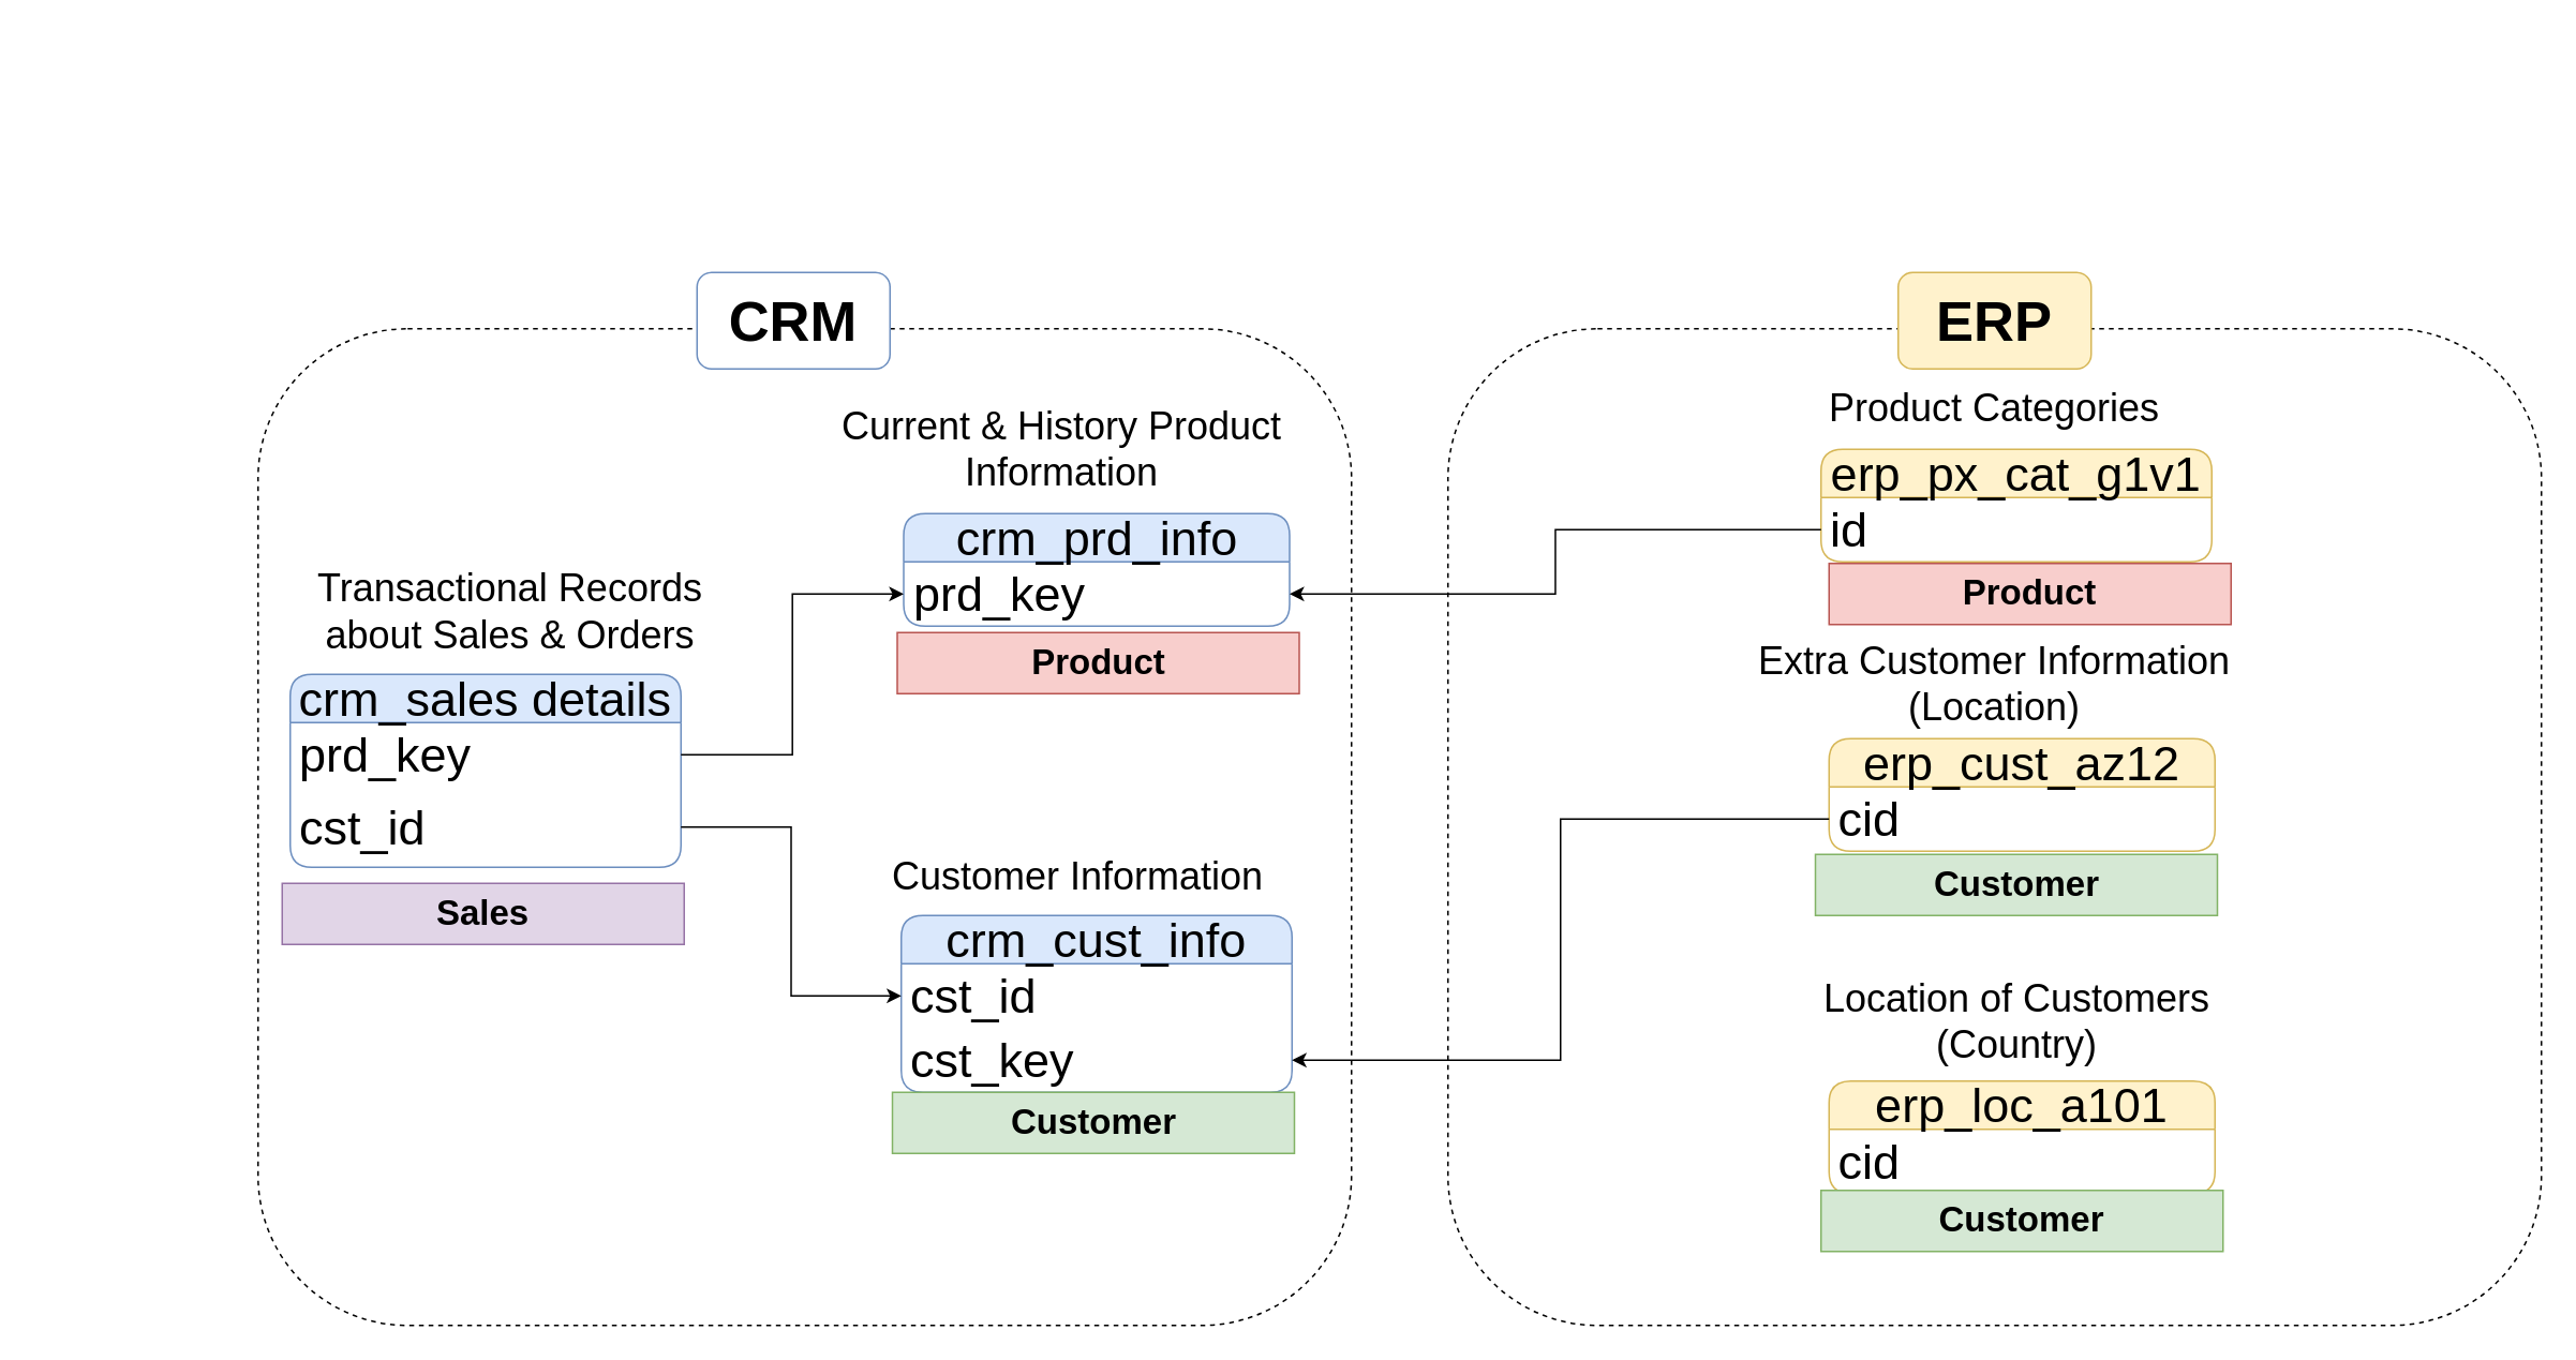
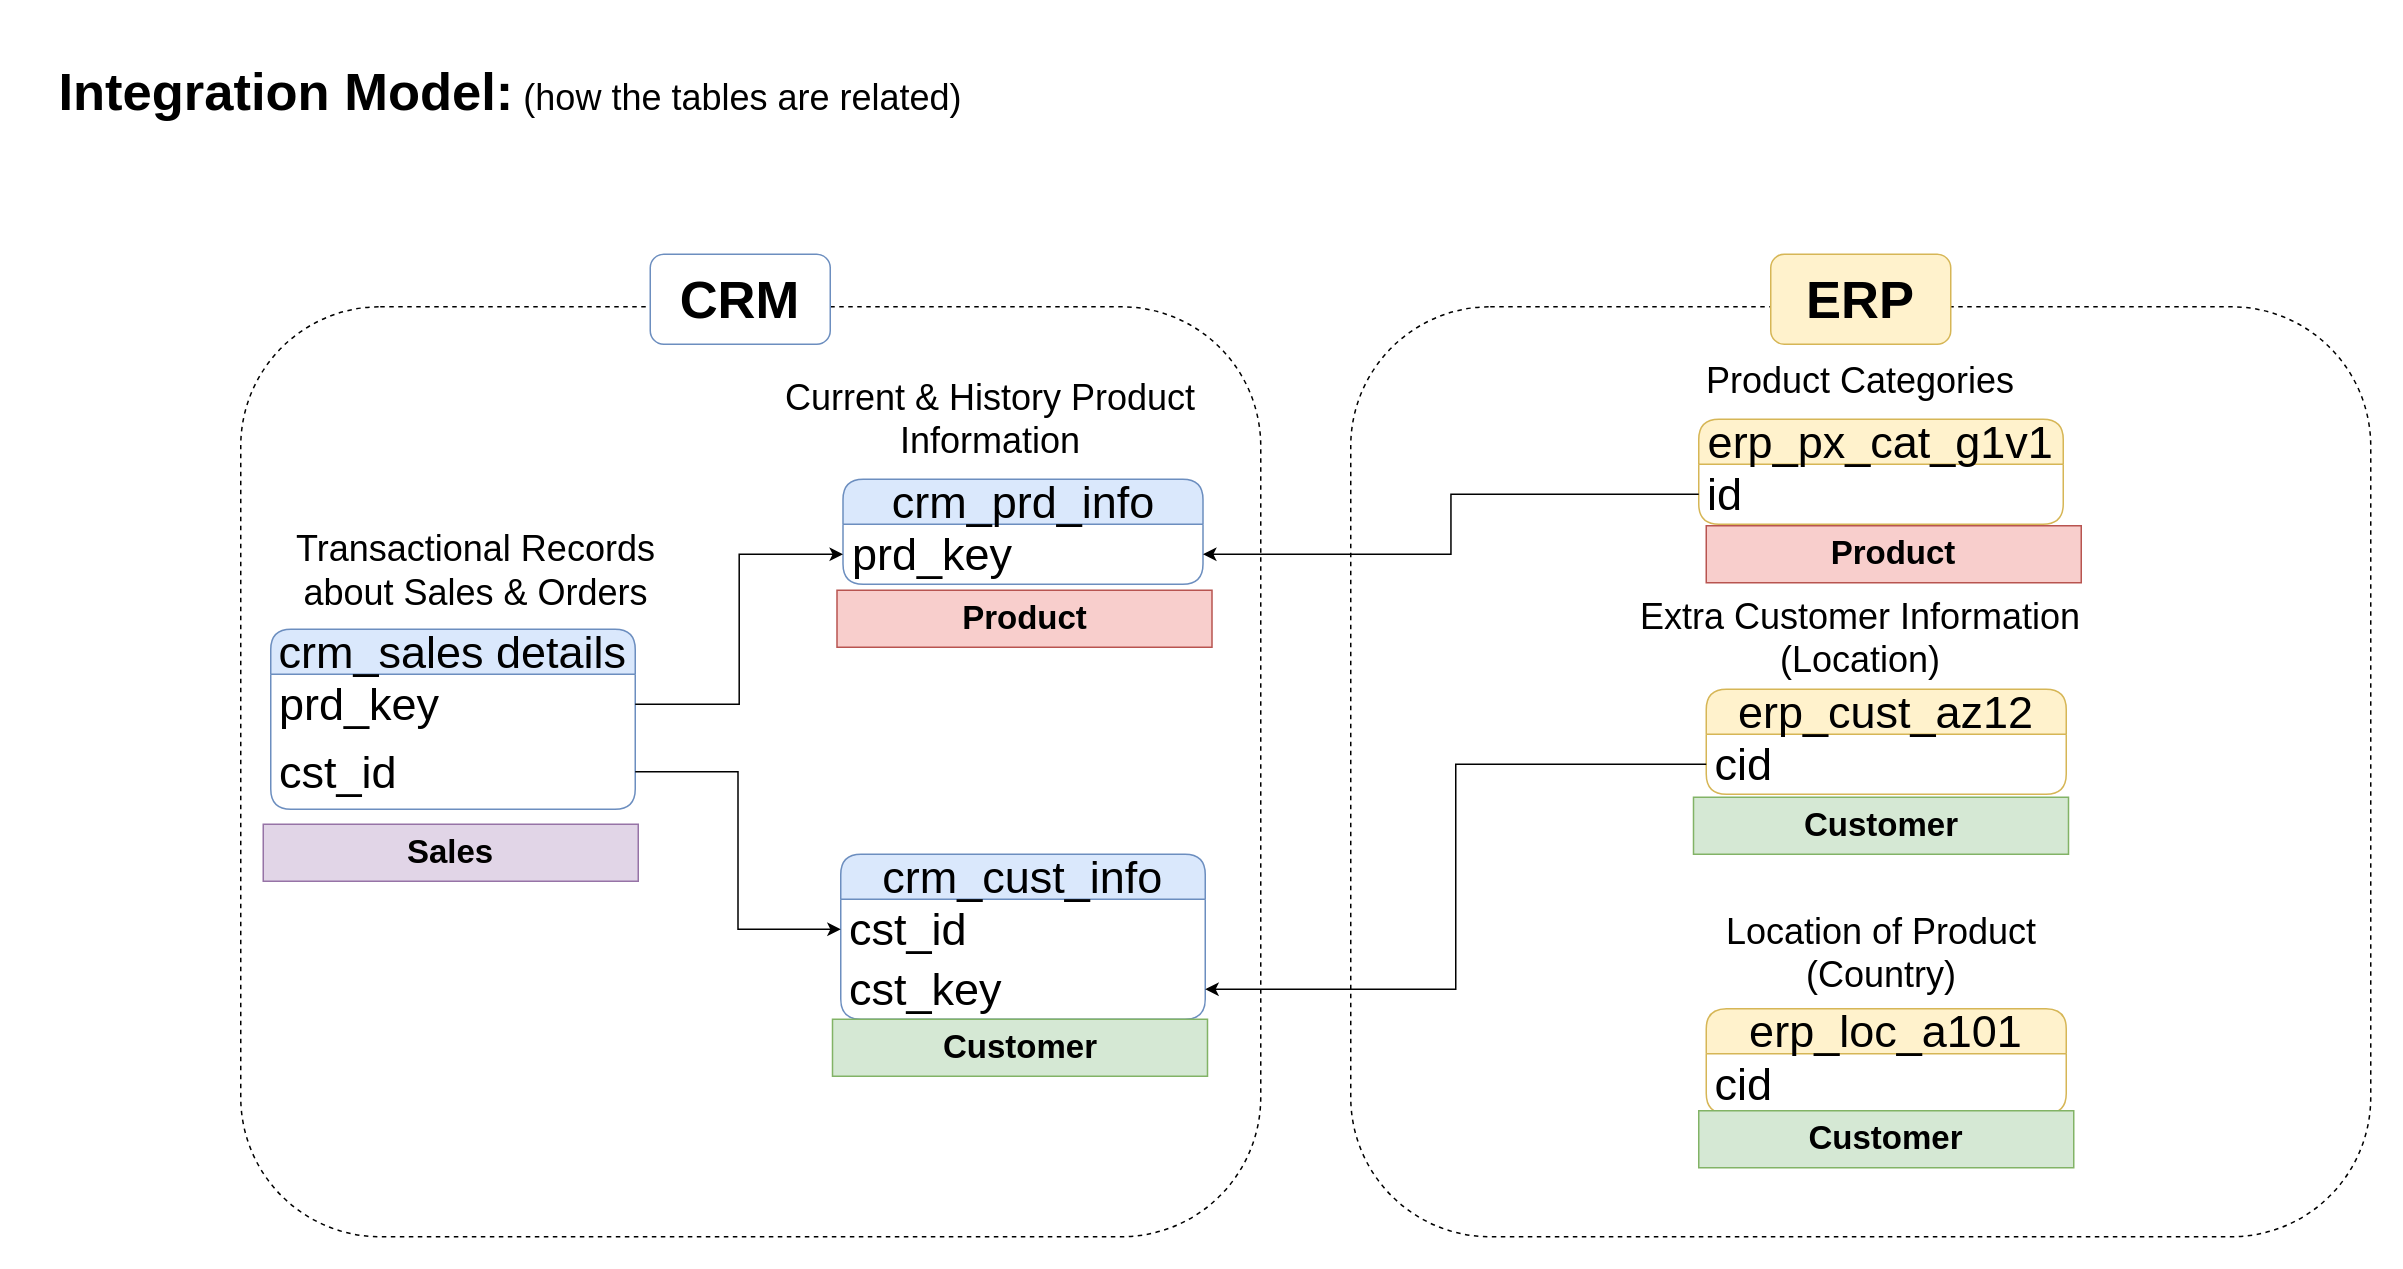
  <mxCell id="0" />
  <mxCell id="1" parent="0" />
  <mxCell id="2" value="crm_cust_info" style="swimlane;fontStyle=0;childLayout=stackLayout;horizontal=1;startSize=30;horizontalStack=0;resizeParent=1;resizeParentMax=0;resizeLast=0;collapsible=1;marginBottom=0;whiteSpace=wrap;html=1;swimlaneFillColor=none;fillColor=#dae8fc;rounded=1;strokeColor=#6c8ebf;fontSize=30;" parent="1" vertex="1"><mxGeometry x="560" y="569" width="243" height="110" as="geometry" /></mxCell>
  <mxCell id="3" value="cst_id" style="text;strokeColor=none;fillColor=none;align=left;verticalAlign=middle;spacingLeft=4;spacingRight=4;overflow=hidden;points=[[0,0.5],[1,0.5]];portConstraint=eastwest;rotatable=0;whiteSpace=wrap;html=1;fontSize=30;" parent="2" vertex="1"><mxGeometry y="30" width="243" height="40" as="geometry" /></mxCell>
  <mxCell id="4" value="cst_key" style="text;strokeColor=none;fillColor=none;align=left;verticalAlign=middle;spacingLeft=4;spacingRight=4;overflow=hidden;points=[[0,0.5],[1,0.5]];portConstraint=eastwest;rotatable=0;whiteSpace=wrap;html=1;fontSize=30;" parent="2" vertex="1"><mxGeometry y="70" width="243" height="40" as="geometry" /></mxCell>
  <mxCell id="5" value="crm_prd_info" style="swimlane;fontStyle=0;childLayout=stackLayout;horizontal=1;startSize=30;horizontalStack=0;resizeParent=1;resizeParentMax=0;resizeLast=0;collapsible=1;marginBottom=0;whiteSpace=wrap;html=1;swimlaneFillColor=none;fillColor=#dae8fc;rounded=1;strokeColor=#6c8ebf;fontSize=30;" parent="1" vertex="1"><mxGeometry x="561.5" y="319" width="240" height="70" as="geometry" /></mxCell>
  <mxCell id="6" value="prd_key" style="text;strokeColor=none;fillColor=none;align=left;verticalAlign=middle;spacingLeft=4;spacingRight=4;overflow=hidden;points=[[0,0.5],[1,0.5]];portConstraint=eastwest;rotatable=0;whiteSpace=wrap;html=1;fontSize=30;" parent="5" vertex="1"><mxGeometry y="30" width="240" height="40" as="geometry" /></mxCell>
  <mxCell id="7" value="crm_sales details" style="swimlane;fontStyle=0;childLayout=stackLayout;horizontal=1;startSize=30;horizontalStack=0;resizeParent=1;resizeParentMax=0;resizeLast=0;collapsible=1;marginBottom=0;whiteSpace=wrap;html=1;swimlaneFillColor=none;fillColor=#dae8fc;rounded=1;strokeColor=#6c8ebf;fontSize=30;" parent="1" vertex="1"><mxGeometry x="180" y="419" width="243" height="120" as="geometry" /></mxCell>
  <mxCell id="8" value="prd_key" style="text;strokeColor=none;fillColor=none;align=left;verticalAlign=middle;spacingLeft=4;spacingRight=4;overflow=hidden;points=[[0,0.5],[1,0.5]];portConstraint=eastwest;rotatable=0;whiteSpace=wrap;html=1;fontSize=30;" parent="7" vertex="1"><mxGeometry y="30" width="243" height="40" as="geometry" /></mxCell>
  <mxCell id="9" value="cst_id" style="text;strokeColor=none;fillColor=none;align=left;verticalAlign=middle;spacingLeft=4;spacingRight=4;overflow=hidden;points=[[0,0.5],[1,0.5]];portConstraint=eastwest;rotatable=0;whiteSpace=wrap;html=1;fontSize=30;" parent="7" vertex="1"><mxGeometry y="70" width="243" height="50" as="geometry" /></mxCell>
  <mxCell id="10" value="erp_px_cat_g1v1" style="swimlane;fontStyle=0;childLayout=stackLayout;horizontal=1;startSize=30;horizontalStack=0;resizeParent=1;resizeParentMax=0;resizeLast=0;collapsible=1;marginBottom=0;whiteSpace=wrap;html=1;swimlaneFillColor=none;fillColor=#fff2cc;rounded=1;strokeColor=#d6b656;fontSize=30;" parent="1" vertex="1"><mxGeometry x="1132" y="279" width="243" height="70" as="geometry" /></mxCell>
  <mxCell id="11" value="id" style="text;strokeColor=none;fillColor=none;align=left;verticalAlign=middle;spacingLeft=4;spacingRight=4;overflow=hidden;points=[[0,0.5],[1,0.5]];portConstraint=eastwest;rotatable=0;whiteSpace=wrap;html=1;fontSize=30;" parent="10" vertex="1"><mxGeometry y="30" width="243" height="40" as="geometry" /></mxCell>
  <mxCell id="12" value="erp_loc_a101" style="swimlane;fontStyle=0;childLayout=stackLayout;horizontal=1;startSize=30;horizontalStack=0;resizeParent=1;resizeParentMax=0;resizeLast=0;collapsible=1;marginBottom=0;whiteSpace=wrap;html=1;swimlaneFillColor=none;fillColor=#fff2cc;rounded=1;strokeColor=#d6b656;fontSize=30;" parent="1" vertex="1"><mxGeometry x="1137" y="672" width="240" height="70" as="geometry" /></mxCell>
  <mxCell id="13" value="cid" style="text;strokeColor=none;fillColor=none;align=left;verticalAlign=middle;spacingLeft=4;spacingRight=4;overflow=hidden;points=[[0,0.5],[1,0.5]];portConstraint=eastwest;rotatable=0;whiteSpace=wrap;html=1;fontSize=30;" parent="12" vertex="1"><mxGeometry y="30" width="240" height="40" as="geometry" /></mxCell>
  <mxCell id="14" value="erp_cust_az12" style="swimlane;fontStyle=0;childLayout=stackLayout;horizontal=1;startSize=30;horizontalStack=0;resizeParent=1;resizeParentMax=0;resizeLast=0;collapsible=1;marginBottom=0;whiteSpace=wrap;html=1;swimlaneFillColor=none;fillColor=#fff2cc;rounded=1;strokeColor=#d6b656;fontSize=30;" parent="1" vertex="1"><mxGeometry x="1137" y="459" width="240" height="70" as="geometry" /></mxCell>
  <mxCell id="15" value="cid" style="text;strokeColor=none;fillColor=none;align=left;verticalAlign=middle;spacingLeft=4;spacingRight=4;overflow=hidden;points=[[0,0.5],[1,0.5]];portConstraint=eastwest;rotatable=0;whiteSpace=wrap;html=1;fontSize=30;" parent="14" vertex="1"><mxGeometry y="30" width="240" height="40" as="geometry" /></mxCell>
  <mxCell id="16" style="edgeStyle=orthogonalEdgeStyle;rounded=0;orthogonalLoop=1;jettySize=auto;html=1;entryX=1;entryY=0.5;entryDx=0;entryDy=0;" parent="1" source="15" target="4" edge="1"><mxGeometry relative="1" as="geometry" /></mxCell>
  <mxCell id="17" style="edgeStyle=orthogonalEdgeStyle;rounded=0;orthogonalLoop=1;jettySize=auto;html=1;entryX=1;entryY=0.5;entryDx=0;entryDy=0;" parent="1" source="11" target="6" edge="1"><mxGeometry relative="1" as="geometry" /></mxCell>
  <mxCell id="18" style="edgeStyle=orthogonalEdgeStyle;rounded=0;orthogonalLoop=1;jettySize=auto;html=1;entryX=0;entryY=0.5;entryDx=0;entryDy=0;" parent="1" source="8" target="6" edge="1"><mxGeometry relative="1" as="geometry" /></mxCell>
  <mxCell id="19" value="" style="rounded=1;whiteSpace=wrap;html=1;fillColor=none;dashed=1;" parent="1" vertex="1"><mxGeometry x="160" y="204" width="680" height="620" as="geometry" /></mxCell>
  <mxCell id="20" value="" style="rounded=1;whiteSpace=wrap;html=1;fillColor=none;dashed=1;" parent="1" vertex="1"><mxGeometry x="900" y="204" width="680" height="620" as="geometry" /></mxCell>
  <mxCell id="21" value="&lt;b&gt;&lt;font style=&quot;font-size: 35px;&quot;&gt;CRM&lt;/font&gt;&lt;/b&gt;" style="rounded=1;whiteSpace=wrap;html=1;fillColor=#ffffff;strokeColor=#6c8ebf;" parent="1" vertex="1"><mxGeometry x="433" y="169" width="120" height="60" as="geometry" /></mxCell>
  <mxCell id="22" value="&lt;b&gt;&lt;font style=&quot;font-size: 35px;&quot;&gt;ERP&lt;/font&gt;&lt;/b&gt;" style="rounded=1;whiteSpace=wrap;html=1;fillColor=#fff2cc;strokeColor=#d6b656;" parent="1" vertex="1"><mxGeometry x="1180" y="169" width="120" height="60" as="geometry" /></mxCell>
  <mxCell id="23" style="edgeStyle=orthogonalEdgeStyle;rounded=0;orthogonalLoop=1;jettySize=auto;html=1;exitX=1;exitY=0.5;exitDx=0;exitDy=0;entryX=0;entryY=0.5;entryDx=0;entryDy=0;" parent="1" source="9" target="3" edge="1"><mxGeometry relative="1" as="geometry" /></mxCell>
+ <mxCell id="24" value="&lt;b style=&quot;font-size: 35px;&quot;&gt;Integration Model:&lt;/b&gt;&lt;font style=&quot;font-size: 24px;&quot;&gt; (how the tables are related)&lt;/font&gt;" style="rounded=0;whiteSpace=wrap;html=1;fillColor=none;strokeColor=none;" parent="1" vertex="1"><mxGeometry x="20" y="20" width="640" height="80" as="geometry" /></mxCell>
  <mxCell id="25" value="&lt;font style=&quot;font-size: 24px;&quot;&gt;Transactional Records about Sales &amp;amp; Orders&lt;/font&gt;" style="text;html=1;align=center;verticalAlign=middle;whiteSpace=wrap;rounded=0;" parent="1" vertex="1"><mxGeometry x="180" y="350" width="273.5" height="60" as="geometry" /></mxCell>
- <mxCell id="26" value="&lt;font style=&quot;font-size: 24px;&quot;&gt;Customer Information&lt;/font&gt;" style="text;html=1;align=center;verticalAlign=middle;whiteSpace=wrap;rounded=0;" parent="1" vertex="1"><mxGeometry x="530" y="529" width="280" height="31" as="geometry" /></mxCell>
  <mxCell id="27" value="&lt;font style=&quot;font-size: 24px;&quot;&gt;Current &amp;amp; History Product Information&lt;/font&gt;" style="text;html=1;align=center;verticalAlign=middle;whiteSpace=wrap;rounded=0;" parent="1" vertex="1"><mxGeometry x="510" y="229" width="300" height="99" as="geometry" /></mxCell>
  <mxCell id="28" value="&lt;span style=&quot;font-size: 24px;&quot;&gt;Product Categories&lt;/span&gt;" style="text;html=1;align=center;verticalAlign=middle;whiteSpace=wrap;rounded=0;" parent="1" vertex="1"><mxGeometry x="1090" y="229" width="300" height="50" as="geometry" /></mxCell>
  <mxCell id="29" value="&lt;span style=&quot;font-size: 24px;&quot;&gt;Extra Customer Information (Location)&lt;/span&gt;" style="text;html=1;align=center;verticalAlign=middle;whiteSpace=wrap;rounded=0;" parent="1" vertex="1"><mxGeometry x="1090" y="390" width="300" height="69" as="geometry" /></mxCell>
- <mxCell id="30" value="&lt;span style=&quot;font-size: 24px;&quot;&gt;Location of Customers (Country)&lt;/span&gt;" style="text;html=1;align=center;verticalAlign=middle;whiteSpace=wrap;rounded=0;" parent="1" vertex="1"><mxGeometry x="1103.5" y="600" width="300" height="69" as="geometry" /></mxCell>
+ <mxCell id="30" value="&lt;span style=&quot;font-size: 24px;&quot;&gt;Location of Product (Country)&lt;/span&gt;" style="text;html=1;align=center;verticalAlign=middle;whiteSpace=wrap;rounded=0;" parent="1" vertex="1"><mxGeometry x="1103.5" y="600" width="300" height="69" as="geometry" /></mxCell>
  <mxCell id="31" value="&lt;font style=&quot;font-size: 22px;&quot;&gt;&lt;b&gt;Product&lt;/b&gt;&lt;/font&gt;" style="rounded=0;whiteSpace=wrap;html=1;fillColor=#f8cecc;strokeColor=#b85450;" parent="1" vertex="1"><mxGeometry x="557.5" y="393" width="250" height="38" as="geometry" /></mxCell>
  <mxCell id="32" value="&lt;font style=&quot;font-size: 22px;&quot;&gt;&lt;b&gt;Product&lt;/b&gt;&lt;/font&gt;" style="rounded=0;whiteSpace=wrap;html=1;fillColor=#f8cecc;strokeColor=#b85450;" parent="1" vertex="1"><mxGeometry x="1137" y="350" width="250" height="38" as="geometry" /></mxCell>
  <mxCell id="33" value="&lt;font style=&quot;font-size: 22px;&quot;&gt;&lt;b&gt;Customer&lt;/b&gt;&lt;/font&gt;" style="rounded=0;whiteSpace=wrap;html=1;fillColor=#d5e8d4;strokeColor=#82b366;" parent="1" vertex="1"><mxGeometry x="1128.5" y="531" width="250" height="38" as="geometry" /></mxCell>
  <mxCell id="34" value="&lt;font style=&quot;font-size: 22px;&quot;&gt;&lt;b&gt;Customer&lt;/b&gt;&lt;/font&gt;" style="rounded=0;whiteSpace=wrap;html=1;fillColor=#d5e8d4;strokeColor=#82b366;" parent="1" vertex="1"><mxGeometry x="1132" y="740" width="250" height="38" as="geometry" /></mxCell>
  <mxCell id="35" value="&lt;font style=&quot;font-size: 22px;&quot;&gt;&lt;b&gt;Customer&lt;/b&gt;&lt;/font&gt;" style="rounded=0;whiteSpace=wrap;html=1;fillColor=#d5e8d4;strokeColor=#82b366;" parent="1" vertex="1"><mxGeometry x="554.5" y="679" width="250" height="38" as="geometry" /></mxCell>
  <mxCell id="36" value="&lt;font style=&quot;font-size: 22px;&quot;&gt;&lt;b&gt;Sales&lt;/b&gt;&lt;/font&gt;" style="rounded=0;whiteSpace=wrap;html=1;fillColor=#e1d5e7;strokeColor=#9673a6;" parent="1" vertex="1"><mxGeometry x="175" y="549" width="250" height="38" as="geometry" /></mxCell>
